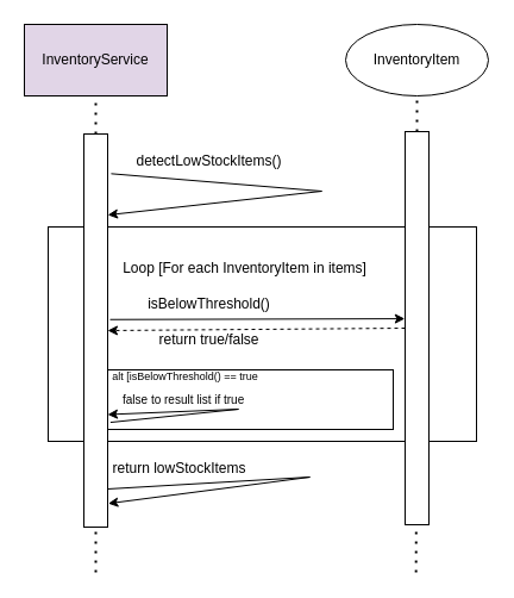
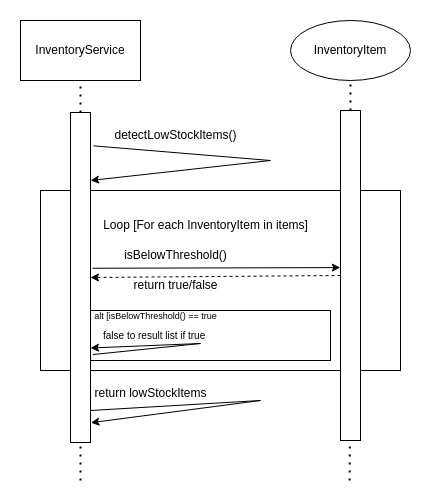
  <mxCell id="0" />
  <mxCell id="1" parent="0" />
  <mxCell id="2" value="alt" style="text;html=1;align=center;verticalAlign=middle;resizable=0;points=[];autosize=1;strokeColor=none;fillColor=none;" vertex="1" parent="1"><mxGeometry x="105" y="315" width="40" height="30" as="geometry" /></mxCell>
  <mxCell id="3" value="" style="rounded=0;whiteSpace=wrap;html=1;" vertex="1" parent="1"><mxGeometry x="40" y="190" width="360" height="180" as="geometry" /></mxCell>
- <mxCell id="4" value="InventoryService" style="rounded=0;whiteSpace=wrap;html=1;fillColor=#e1d5e7;" vertex="1" parent="1"><mxGeometry x="20" y="20" width="120" height="60" as="geometry" /></mxCell>
+ <mxCell id="4" value="InventoryService" style="rounded=0;whiteSpace=wrap;html=1;" vertex="1" parent="1"><mxGeometry x="20" y="20" width="120" height="60" as="geometry" /></mxCell>
  <mxCell id="5" value="InventoryItem" style="ellipse;whiteSpace=wrap;html=1;" vertex="1" parent="1"><mxGeometry x="290" y="20" width="120" height="60" as="geometry" /></mxCell>
  <mxCell id="6" value="" style="endArrow=none;dashed=1;html=1;dashPattern=1 3;strokeWidth=2;rounded=0;entryX=0.5;entryY=1;entryDx=0;entryDy=0;" edge="1" parent="1" target="4"><mxGeometry width="50" height="50" relative="1" as="geometry"><mxPoint x="80" y="480" as="sourcePoint" /><mxPoint x="180" y="160" as="targetPoint" /></mxGeometry></mxCell>
  <mxCell id="7" value="" style="endArrow=none;dashed=1;html=1;dashPattern=1 3;strokeWidth=2;rounded=0;" edge="1" parent="1" source="9" target="5"><mxGeometry width="50" height="50" relative="1" as="geometry"><mxPoint x="349.17" y="480" as="sourcePoint" /><mxPoint x="349.17" y="80" as="targetPoint" /></mxGeometry></mxCell>
  <mxCell id="8" value="" style="endArrow=none;dashed=1;html=1;dashPattern=1 3;strokeWidth=2;rounded=0;" edge="1" parent="1" target="9"><mxGeometry width="50" height="50" relative="1" as="geometry"><mxPoint x="349.17" y="480" as="sourcePoint" /><mxPoint x="350" y="80" as="targetPoint" /></mxGeometry></mxCell>
  <mxCell id="9" value="" style="rounded=0;whiteSpace=wrap;html=1;" vertex="1" parent="1"><mxGeometry x="340" y="110" width="20" height="330" as="geometry" /></mxCell>
  <mxCell id="10" value="" style="rounded=0;whiteSpace=wrap;html=1;" vertex="1" parent="1"><mxGeometry x="70" y="112" width="20" height="330" as="geometry" /></mxCell>
  <mxCell id="11" value="" style="endArrow=classic;html=1;rounded=0;exitX=1.147;exitY=0.101;exitDx=0;exitDy=0;exitPerimeter=0;entryX=1.006;entryY=0.206;entryDx=0;entryDy=0;entryPerimeter=0;" edge="1" parent="1" source="10" target="10"><mxGeometry width="50" height="50" relative="1" as="geometry"><mxPoint x="110" y="350" as="sourcePoint" /><mxPoint x="160" y="300" as="targetPoint" /><Array as="points"><mxPoint x="270" y="160" /></Array></mxGeometry></mxCell>
  <mxCell id="12" value="detectLowStockItems()" style="text;html=1;align=center;verticalAlign=middle;resizable=0;points=[];autosize=1;strokeColor=none;fillColor=none;" vertex="1" parent="1"><mxGeometry x="100" y="120" width="150" height="30" as="geometry" /></mxCell>
  <mxCell id="13" value="Loop [For each InventoryItem in items]" style="text;html=1;align=center;verticalAlign=middle;resizable=0;points=[];autosize=1;strokeColor=none;fillColor=none;" vertex="1" parent="1"><mxGeometry x="90" y="210" width="230" height="30" as="geometry" /></mxCell>
  <mxCell id="14" value="" style="endArrow=classic;html=1;rounded=0;exitX=1.1;exitY=0.472;exitDx=0;exitDy=0;exitPerimeter=0;entryX=-0.01;entryY=0.476;entryDx=0;entryDy=0;entryPerimeter=0;" edge="1" parent="1" source="10" target="9"><mxGeometry width="50" height="50" relative="1" as="geometry"><mxPoint x="110" y="350" as="sourcePoint" /><mxPoint x="340" y="265" as="targetPoint" /></mxGeometry></mxCell>
  <mxCell id="15" value="isBelowThreshold()" style="text;html=1;align=center;verticalAlign=middle;resizable=0;points=[];autosize=1;strokeColor=none;fillColor=none;" vertex="1" parent="1"><mxGeometry x="110" y="240" width="130" height="30" as="geometry" /></mxCell>
  <mxCell id="16" value="return true/false" style="text;html=1;align=center;verticalAlign=middle;resizable=0;points=[];autosize=1;strokeColor=none;fillColor=none;" vertex="1" parent="1"><mxGeometry x="120" y="270" width="110" height="30" as="geometry" /></mxCell>
  <mxCell id="17" value="" style="rounded=0;whiteSpace=wrap;html=1;" vertex="1" parent="1"><mxGeometry x="90" y="310" width="240" height="50" as="geometry" /></mxCell>
  <mxCell id="18" value="" style="endArrow=classic;html=1;rounded=0;entryX=1;entryY=0.5;entryDx=0;entryDy=0;exitX=0;exitY=0.5;exitDx=0;exitDy=0;dashed=1;" edge="1" parent="1" source="9" target="10"><mxGeometry width="50" height="50" relative="1" as="geometry"><mxPoint x="240" y="340" as="sourcePoint" /><mxPoint x="290" y="290" as="targetPoint" /></mxGeometry></mxCell>
  <mxCell id="19" value="" style="endArrow=classic;html=1;rounded=0;exitX=0.01;exitY=0.881;exitDx=0;exitDy=0;exitPerimeter=0;entryX=0;entryY=0.75;entryDx=0;entryDy=0;" edge="1" parent="1" source="17" target="17"><mxGeometry width="50" height="50" relative="1" as="geometry"><mxPoint x="92.76" y="332.7" as="sourcePoint" /><mxPoint x="290" y="290" as="targetPoint" /><Array as="points"><mxPoint x="200" y="343" /></Array></mxGeometry></mxCell>
  <mxCell id="20" value="&lt;font style=&quot;font-size: 10px;&quot;&gt;false to result list if true&amp;nbsp;&lt;/font&gt;" style="text;html=1;align=center;verticalAlign=middle;resizable=0;points=[];autosize=1;strokeColor=none;fillColor=none;" vertex="1" parent="1"><mxGeometry x="95" y="320" width="120" height="30" as="geometry" /></mxCell>
  <mxCell id="21" value="&lt;font style=&quot;font-size: 9px;&quot;&gt;alt [isBelowThreshold() == true&lt;/font&gt;" style="text;html=1;align=center;verticalAlign=middle;resizable=0;points=[];autosize=1;strokeColor=none;fillColor=none;" vertex="1" parent="1"><mxGeometry x="80" y="300" width="150" height="30" as="geometry" /></mxCell>
  <mxCell id="22" value="" style="endArrow=classic;html=1;rounded=0;entryX=1.021;entryY=0.94;entryDx=0;entryDy=0;entryPerimeter=0;" edge="1" parent="1" target="10"><mxGeometry width="50" height="50" relative="1" as="geometry"><mxPoint x="90" y="410" as="sourcePoint" /><mxPoint x="400" y="290" as="targetPoint" /><Array as="points"><mxPoint x="260" y="400" /></Array></mxGeometry></mxCell>
  <mxCell id="23" value="return lowStockItems" style="text;html=1;align=center;verticalAlign=middle;resizable=0;points=[];autosize=1;strokeColor=none;fillColor=none;" vertex="1" parent="1"><mxGeometry x="80" y="378" width="140" height="30" as="geometry" /></mxCell>
